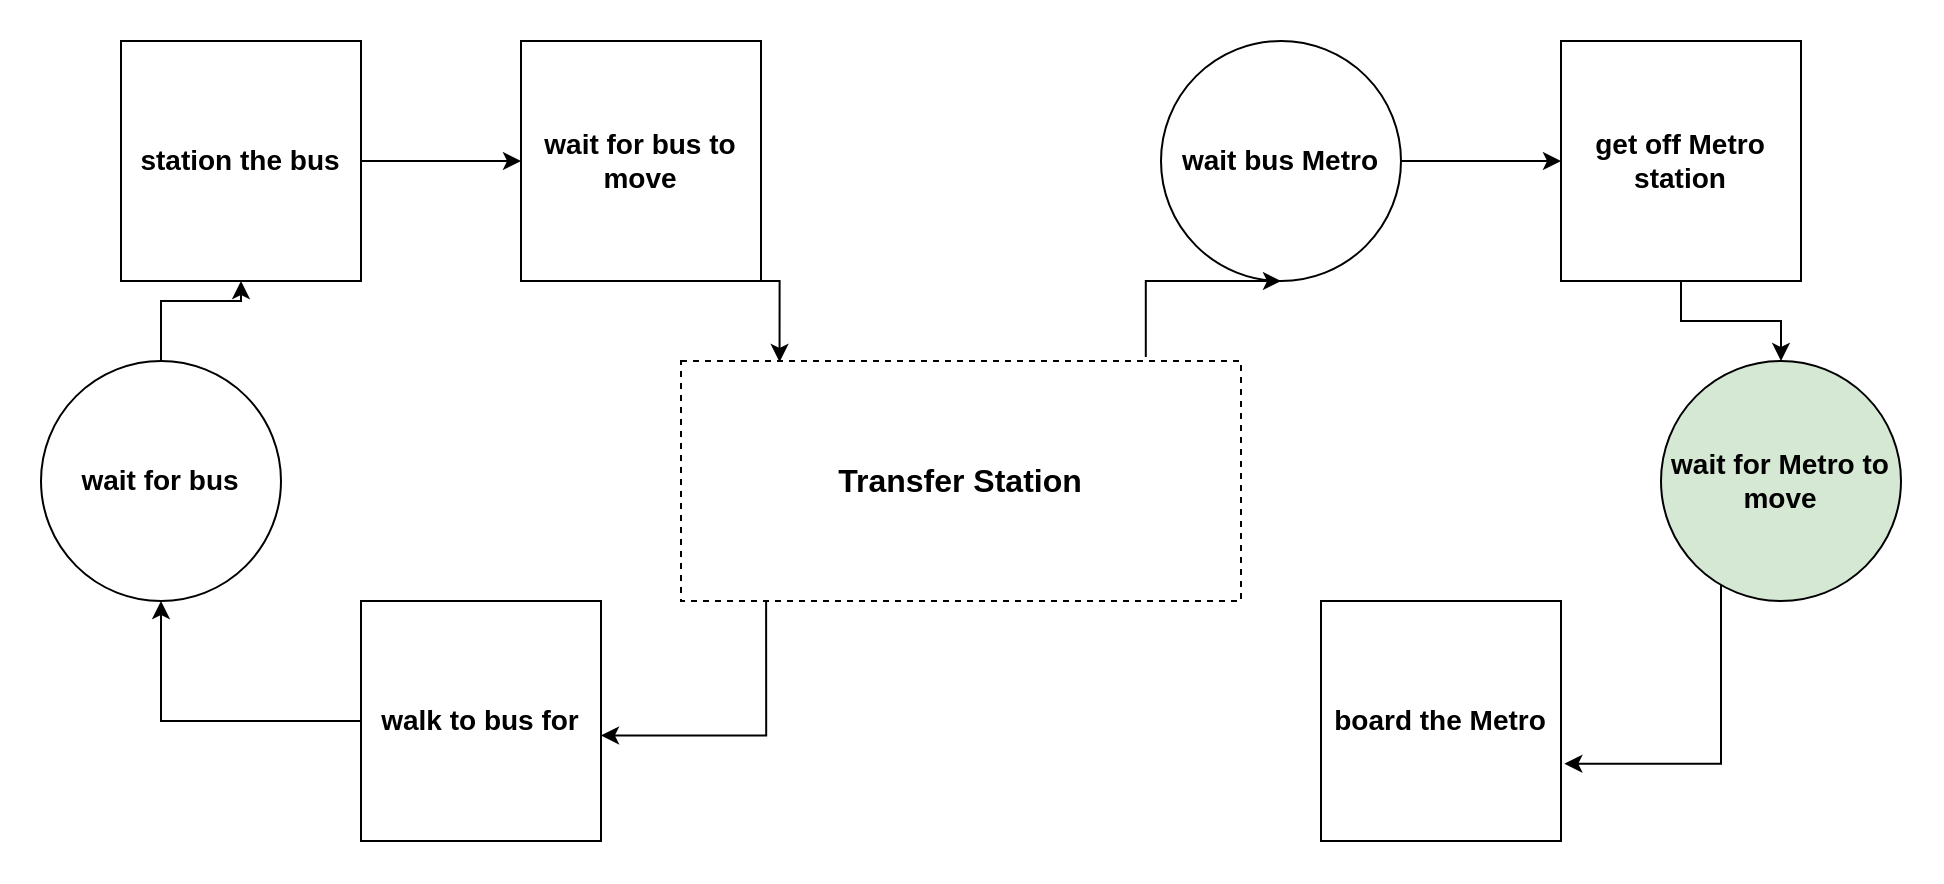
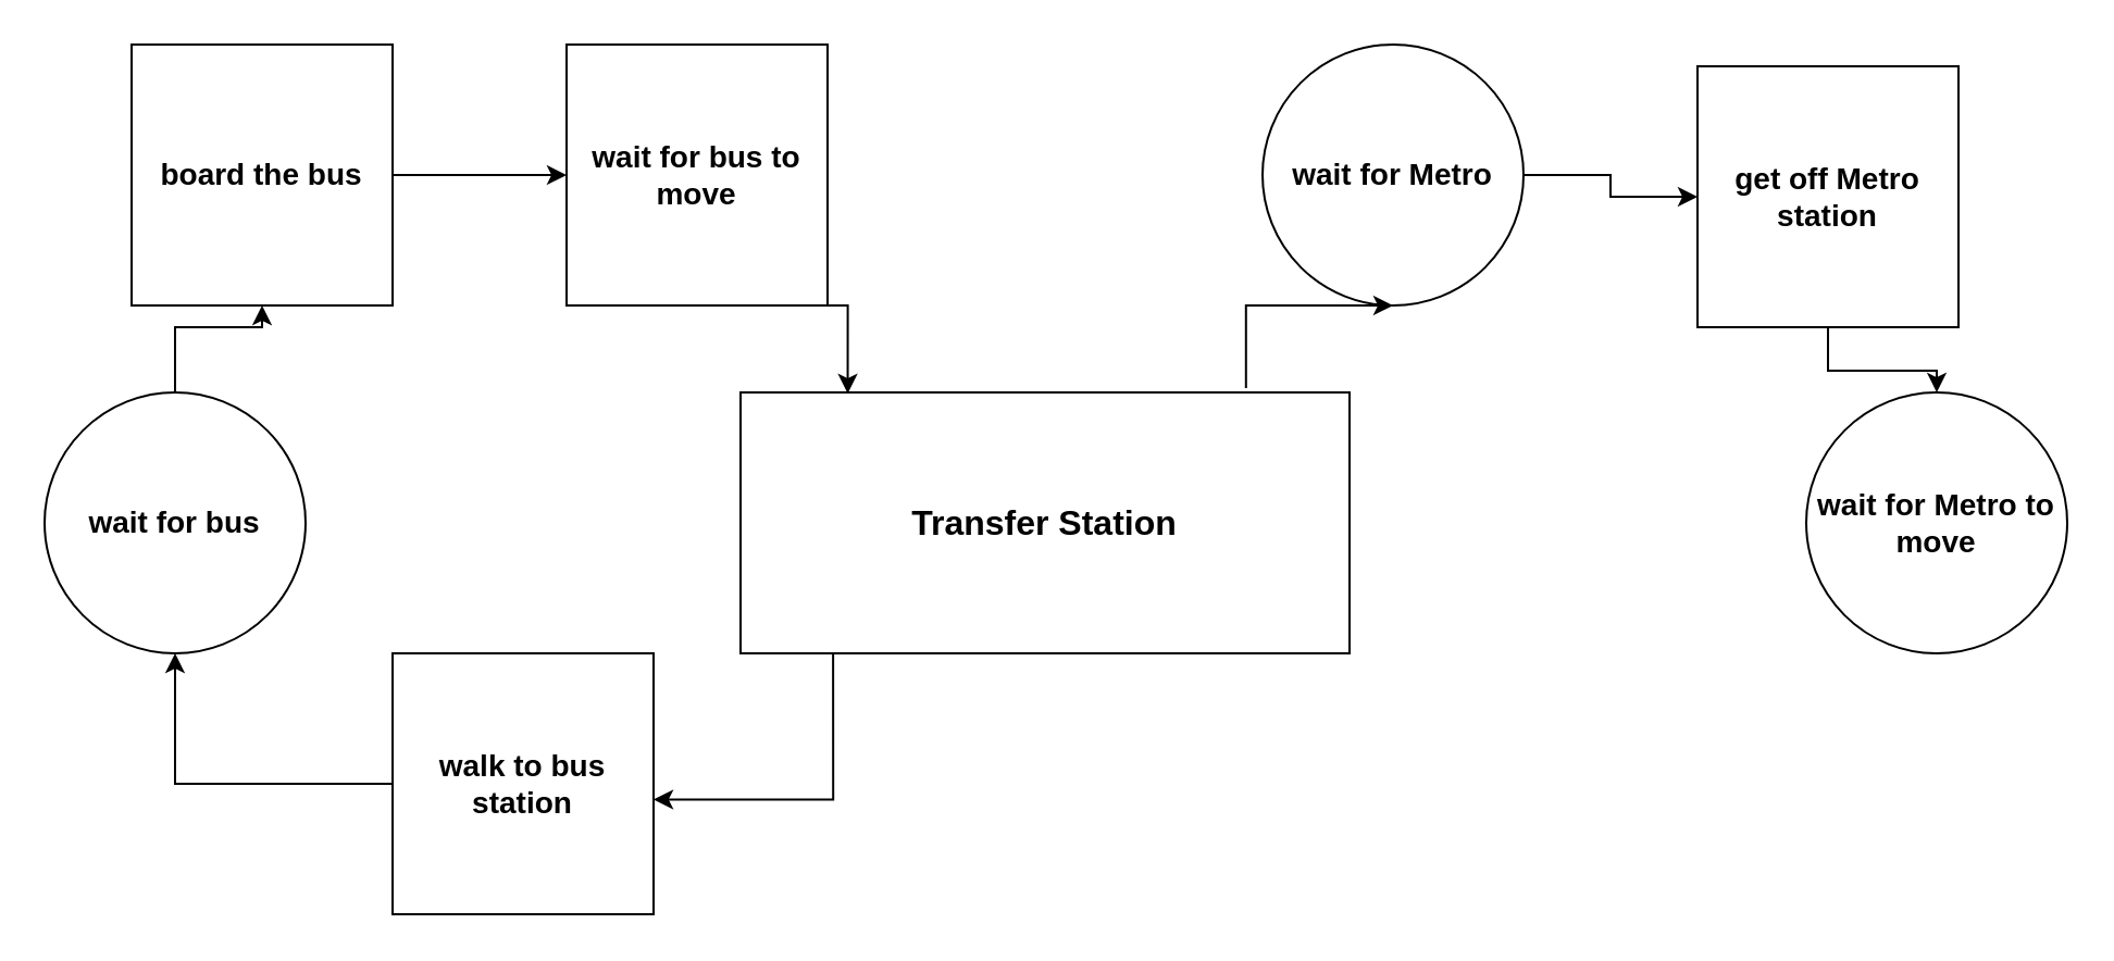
  <mxCell id="0" />
  <mxCell id="1" parent="0" />
  <mxCell id="2" style="edgeStyle=orthogonalEdgeStyle;rounded=0;orthogonalLoop=1;jettySize=auto;html=1;" edge="1" parent="1" source="3" target="9"><mxGeometry relative="1" as="geometry"><Array as="points"><mxPoint x="80" y="150" /><mxPoint x="120" y="150" /></Array></mxGeometry></mxCell>
  <mxCell id="3" value="&lt;font style=&quot;font-size: 14px;&quot;&gt;&lt;b&gt;wait for bus&lt;/b&gt;&lt;/font&gt;" style="ellipse;whiteSpace=wrap;html=1;aspect=fixed;" vertex="1" parent="1"><mxGeometry y="180" width="120" height="120" as="geometry" x="20" /></mxCell>
  <mxCell id="4" style="edgeStyle=orthogonalEdgeStyle;rounded=0;orthogonalLoop=1;jettySize=auto;html=1;" edge="1" parent="1" source="5" target="13"><mxGeometry relative="1" as="geometry" /></mxCell>
- <mxCell id="5" value="&lt;b&gt;&lt;font style=&quot;font-size: 14px;&quot;&gt;wait bus Metro&lt;/font&gt;&lt;/b&gt;" style="ellipse;whiteSpace=wrap;html=1;aspect=fixed;" vertex="1" parent="1"><mxGeometry x="580" y="20" width="120" height="120" as="geometry" /></mxCell>
+ <mxCell id="5" value="&lt;b&gt;&lt;font style=&quot;font-size: 14px;&quot;&gt;wait for Metro&lt;/font&gt;&lt;/b&gt;" style="ellipse;whiteSpace=wrap;html=1;aspect=fixed;" vertex="1" parent="1"><mxGeometry x="580" y="20" width="120" height="120" as="geometry" /></mxCell>
  <mxCell id="6" style="edgeStyle=orthogonalEdgeStyle;rounded=0;orthogonalLoop=1;jettySize=auto;html=1;entryX=0.5;entryY=1;entryDx=0;entryDy=0;" edge="1" parent="1" source="7" target="3"><mxGeometry relative="1" as="geometry" /></mxCell>
- <mxCell id="7" value="&lt;b&gt;&lt;font style=&quot;font-size: 14px;&quot;&gt;walk to bus for&lt;/font&gt;&lt;/b&gt;" style="whiteSpace=wrap;html=1;aspect=fixed;" vertex="1" parent="1"><mxGeometry x="180" y="300" width="120" height="120" as="geometry" /></mxCell>
+ <mxCell id="7" value="&lt;b&gt;&lt;font style=&quot;font-size: 14px;&quot;&gt;walk to bus station&lt;/font&gt;&lt;/b&gt;" style="whiteSpace=wrap;html=1;aspect=fixed;" vertex="1" parent="1"><mxGeometry x="180" y="300" width="120" height="120" as="geometry" /></mxCell>
  <mxCell id="8" style="edgeStyle=orthogonalEdgeStyle;rounded=0;orthogonalLoop=1;jettySize=auto;html=1;" edge="1" parent="1" source="9" target="11"><mxGeometry relative="1" as="geometry" /></mxCell>
- <mxCell id="9" value="&lt;font style=&quot;font-size: 14px;&quot;&gt;&lt;b&gt;station the bus&lt;/b&gt;&lt;/font&gt;" style="whiteSpace=wrap;html=1;aspect=fixed;" vertex="1" parent="1"><mxGeometry x="60" y="20" width="120" height="120" as="geometry" /></mxCell>
- <mxCell id="10" value="&lt;b&gt;&lt;font style=&quot;font-size: 14px;&quot;&gt;board the Metro&lt;/font&gt;&lt;/b&gt;" style="whiteSpace=wrap;html=1;aspect=fixed;" vertex="1" parent="1"><mxGeometry x="660" y="300" width="120" height="120" as="geometry" /></mxCell>
+ <mxCell id="9" value="&lt;font style=&quot;font-size: 14px;&quot;&gt;&lt;b&gt;board the bus&lt;/b&gt;&lt;/font&gt;" style="whiteSpace=wrap;html=1;aspect=fixed;" vertex="1" parent="1"><mxGeometry x="60" y="20" width="120" height="120" as="geometry" /></mxCell>
  <mxCell id="11" value="&lt;font style=&quot;font-size: 14px;&quot;&gt;&lt;b&gt;wait for bus to move&lt;/b&gt;&lt;/font&gt;" style="whiteSpace=wrap;html=1;aspect=fixed;rounded=0;" vertex="1" parent="1"><mxGeometry x="260" y="20" width="120" height="120" as="geometry" /></mxCell>
  <mxCell id="12" style="edgeStyle=orthogonalEdgeStyle;rounded=0;orthogonalLoop=1;jettySize=auto;html=1;entryX=0.5;entryY=0;entryDx=0;entryDy=0;" edge="1" parent="1" source="13" target="14"><mxGeometry relative="1" as="geometry" /></mxCell>
- <mxCell id="13" value="&lt;b&gt;&lt;font style=&quot;font-size: 14px;&quot;&gt;get off Metro station&lt;/font&gt;&lt;/b&gt;" style="whiteSpace=wrap;html=1;aspect=fixed;" vertex="1" parent="1"><mxGeometry x="780" y="20" width="120" height="120" as="geometry" /></mxCell>
- <mxCell id="14" value="&lt;b&gt;&lt;font style=&quot;font-size: 14px;&quot;&gt;wait for Metro to move&lt;/font&gt;&lt;/b&gt;" style="ellipse;whiteSpace=wrap;html=1;aspect=fixed;fillColor=#d5e8d4;" vertex="1" parent="1"><mxGeometry x="830" y="180" width="120" height="120" as="geometry" /></mxCell>
+ <mxCell id="13" value="&lt;b&gt;&lt;font style=&quot;font-size: 14px;&quot;&gt;get off Metro station&lt;/font&gt;&lt;/b&gt;" style="whiteSpace=wrap;html=1;aspect=fixed;" vertex="1" parent="1"><mxGeometry x="780" y="30" width="120" height="120" as="geometry" /></mxCell>
+ <mxCell id="14" value="&lt;b&gt;&lt;font style=&quot;font-size: 14px;&quot;&gt;wait for Metro to move&lt;/font&gt;&lt;/b&gt;" style="ellipse;whiteSpace=wrap;html=1;aspect=fixed;" vertex="1" parent="1"><mxGeometry x="830" y="180" width="120" height="120" as="geometry" /></mxCell>
  <mxCell id="15" style="edgeStyle=orthogonalEdgeStyle;rounded=0;orthogonalLoop=1;jettySize=auto;html=1;exitX=0.83;exitY=-0.017;exitDx=0;exitDy=0;exitPerimeter=0;" edge="1" parent="1" source="16" target="5"><mxGeometry relative="1" as="geometry"><Array as="points"><mxPoint x="572" y="140" /></Array></mxGeometry></mxCell>
- <mxCell id="16" value="&lt;span style=&quot;font-family: &amp;quot;PingFang SC&amp;quot;, Arial, &amp;quot;Hiragino Sans GB&amp;quot;, STHeiti, &amp;quot;Microsoft YaHei&amp;quot;, &amp;quot;WenQuanYi Micro Hei&amp;quot;, sans-serif; font-size: 16px; font-variant-ligatures: no-common-ligatures; font-weight: 600; text-align: start; background-color: rgb(255, 255, 255);&quot;&gt;Transfer Station&lt;/span&gt;" style="rounded=0;whiteSpace=wrap;html=1;fillStyle=auto;fillColor=default;dashed=1;" vertex="1" parent="1"><mxGeometry x="340" y="180" width="280" height="120" as="geometry" /></mxCell>
+ <mxCell id="16" value="&lt;span style=&quot;font-family: &amp;quot;PingFang SC&amp;quot;, Arial, &amp;quot;Hiragino Sans GB&amp;quot;, STHeiti, &amp;quot;Microsoft YaHei&amp;quot;, &amp;quot;WenQuanYi Micro Hei&amp;quot;, sans-serif; font-size: 16px; font-variant-ligatures: no-common-ligatures; font-weight: 600; text-align: start; background-color: rgb(255, 255, 255);&quot;&gt;Transfer Station&lt;/span&gt;" style="rounded=0;whiteSpace=wrap;html=1;fillStyle=auto;fillColor=default;" vertex="1" parent="1"><mxGeometry x="340" y="180" width="280" height="120" as="geometry" /></mxCell>
  <mxCell id="17" style="edgeStyle=orthogonalEdgeStyle;rounded=0;orthogonalLoop=1;jettySize=auto;html=1;entryX=0.176;entryY=0.004;entryDx=0;entryDy=0;entryPerimeter=0;" edge="1" parent="1" source="11" target="16"><mxGeometry relative="1" as="geometry"><Array as="points"><mxPoint x="389" y="140" /></Array></mxGeometry></mxCell>
  <mxCell id="18" style="edgeStyle=orthogonalEdgeStyle;rounded=0;orthogonalLoop=1;jettySize=auto;html=1;entryX=1;entryY=0.56;entryDx=0;entryDy=0;entryPerimeter=0;exitX=0.152;exitY=1.004;exitDx=0;exitDy=0;exitPerimeter=0;" edge="1" parent="1" source="16" target="7"><mxGeometry relative="1" as="geometry" /></mxCell>
- <mxCell id="19" style="edgeStyle=orthogonalEdgeStyle;rounded=0;orthogonalLoop=1;jettySize=auto;html=1;entryX=1.014;entryY=0.678;entryDx=0;entryDy=0;entryPerimeter=0;" edge="1" parent="1" source="14" target="10"><mxGeometry relative="1" as="geometry"><Array as="points"><mxPoint x="860" y="381" /></Array></mxGeometry></mxCell>
